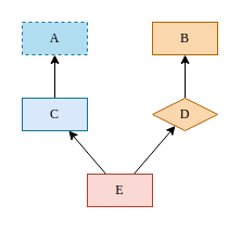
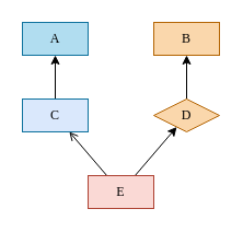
  <mxCell id="0" />
  <mxCell id="1" parent="0" />
- <mxCell id="2" value="&lt;font face=&quot;consolas&quot;&gt;A&lt;/font&gt;" style="rounded=0;whiteSpace=wrap;html=1;fillColor=#b1ddf0;strokeColor=#10739e;dashed=1;" parent="1" vertex="1"><mxGeometry x="20" y="20" width="60" height="30" as="geometry" /></mxCell>
+ <mxCell id="2" value="&lt;font face=&quot;consolas&quot;&gt;A&lt;/font&gt;" style="rounded=0;whiteSpace=wrap;html=1;fillColor=#b1ddf0;strokeColor=#10739e;" parent="1" vertex="1"><mxGeometry x="20" y="20" width="60" height="30" as="geometry" /></mxCell>
  <mxCell id="3" value="" style="rounded=0;orthogonalLoop=1;jettySize=auto;html=1;" parent="1" source="4" target="2" edge="1"><mxGeometry relative="1" as="geometry" /></mxCell>
  <mxCell id="4" value="&lt;font face=&quot;consolas&quot;&gt;C&lt;br&gt;&lt;/font&gt;" style="rounded=0;whiteSpace=wrap;html=1;fillColor=#dae8fc;strokeColor=#10739e;" parent="1" vertex="1"><mxGeometry x="20" y="90" width="60" height="30" as="geometry" /></mxCell>
  <mxCell id="5" value="" style="rounded=0;orthogonalLoop=1;jettySize=auto;html=1;" parent="1" source="6" target="7" edge="1"><mxGeometry relative="1" as="geometry"><mxPoint x="200" y="90" as="targetPoint" /></mxGeometry></mxCell>
  <mxCell id="6" value="&lt;font face=&quot;consolas&quot;&gt;D&lt;br&gt;&lt;/font&gt;" style="rhombus;whiteSpace=wrap;html=1;fillColor=#fad7ac;strokeColor=#b46504;" parent="1" vertex="1"><mxGeometry x="140" y="90" width="60" height="30" as="geometry" /></mxCell>
  <mxCell id="7" value="&lt;font face=&quot;consolas&quot;&gt;B&lt;/font&gt;" style="rounded=0;whiteSpace=wrap;html=1;fillColor=#fad7ac;strokeColor=#b46504;" vertex="1" parent="1"><mxGeometry x="140" y="20" width="60" height="30" as="geometry" /></mxCell>
- <mxCell id="8" style="rounded=0;orthogonalLoop=1;jettySize=auto;html=1;" edge="1" parent="1" source="10" target="4"><mxGeometry relative="1" as="geometry" /></mxCell>
+ <mxCell id="8" style="rounded=0;orthogonalLoop=1;jettySize=auto;html=1;endArrow=open;" edge="1" parent="1" source="10" target="4"><mxGeometry relative="1" as="geometry" /></mxCell>
  <mxCell id="9" style="rounded=0;orthogonalLoop=1;jettySize=auto;html=1;" edge="1" parent="1" source="10" target="6"><mxGeometry relative="1" as="geometry" /></mxCell>
  <mxCell id="10" value="&lt;font face=&quot;consolas&quot;&gt;E&lt;br&gt;&lt;/font&gt;" style="rounded=0;whiteSpace=wrap;html=1;fillColor=#fad9d5;strokeColor=#ae4132;" vertex="1" parent="1"><mxGeometry x="80" y="160" width="60" height="30" as="geometry" /></mxCell>
